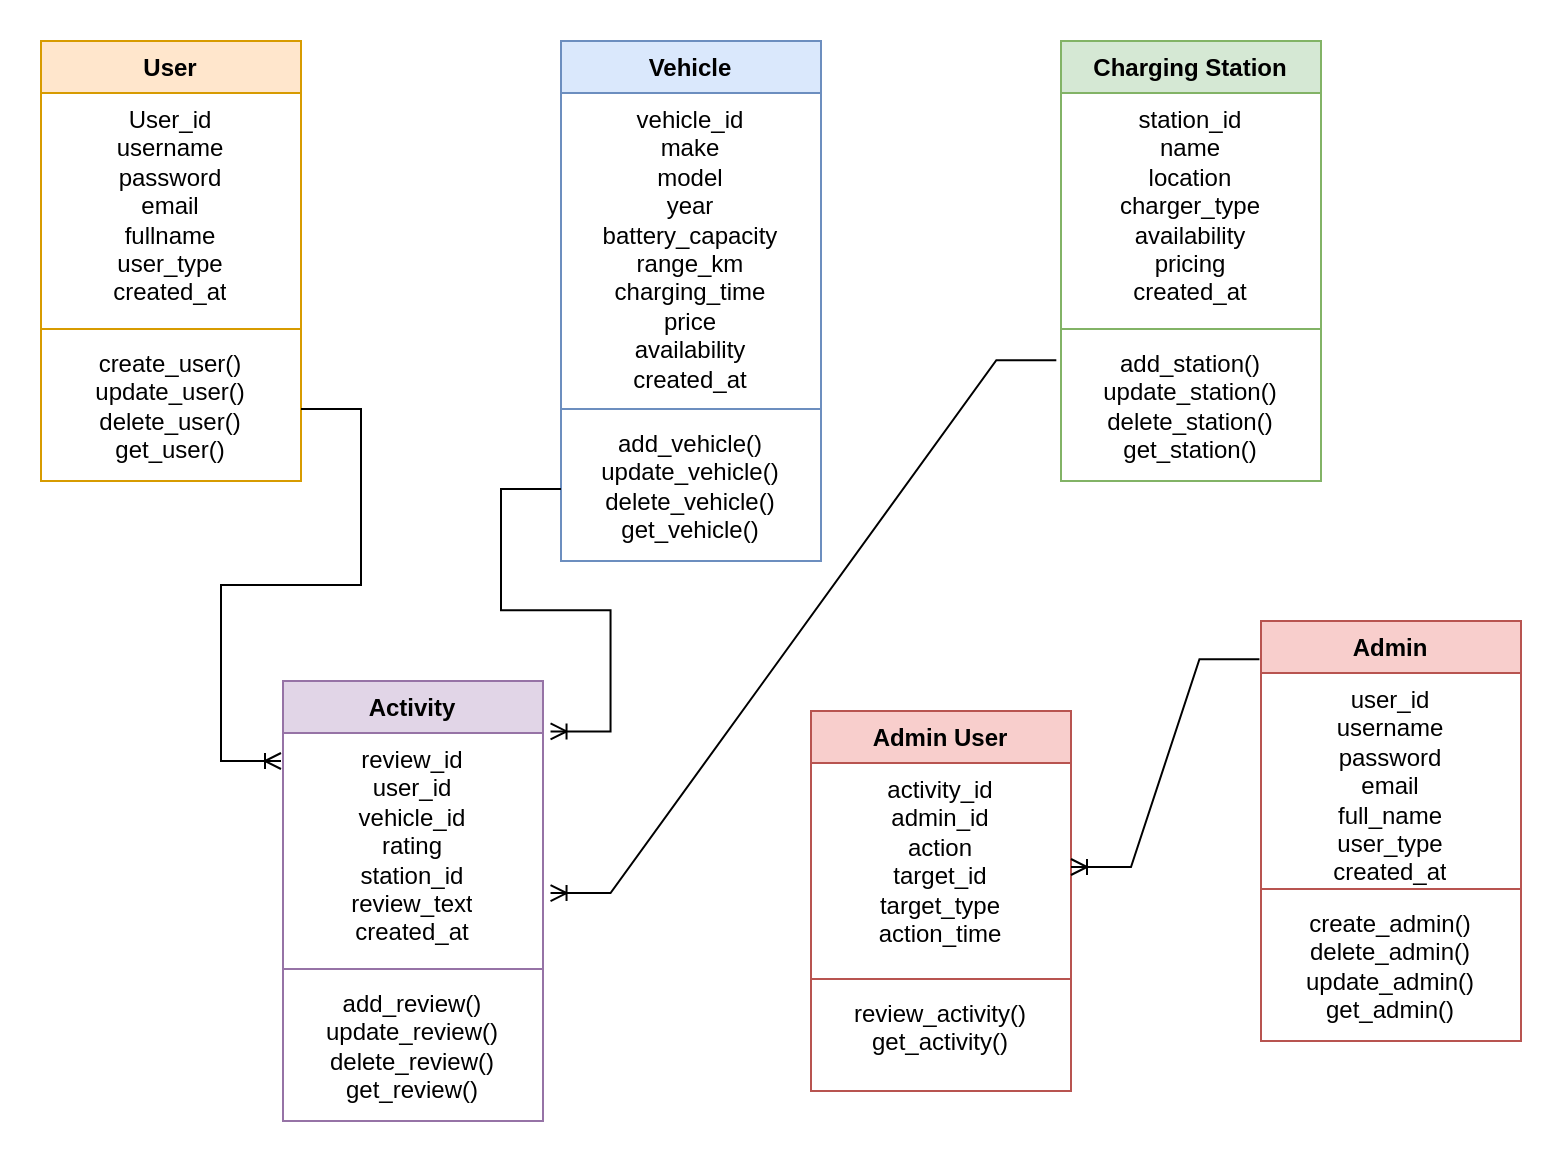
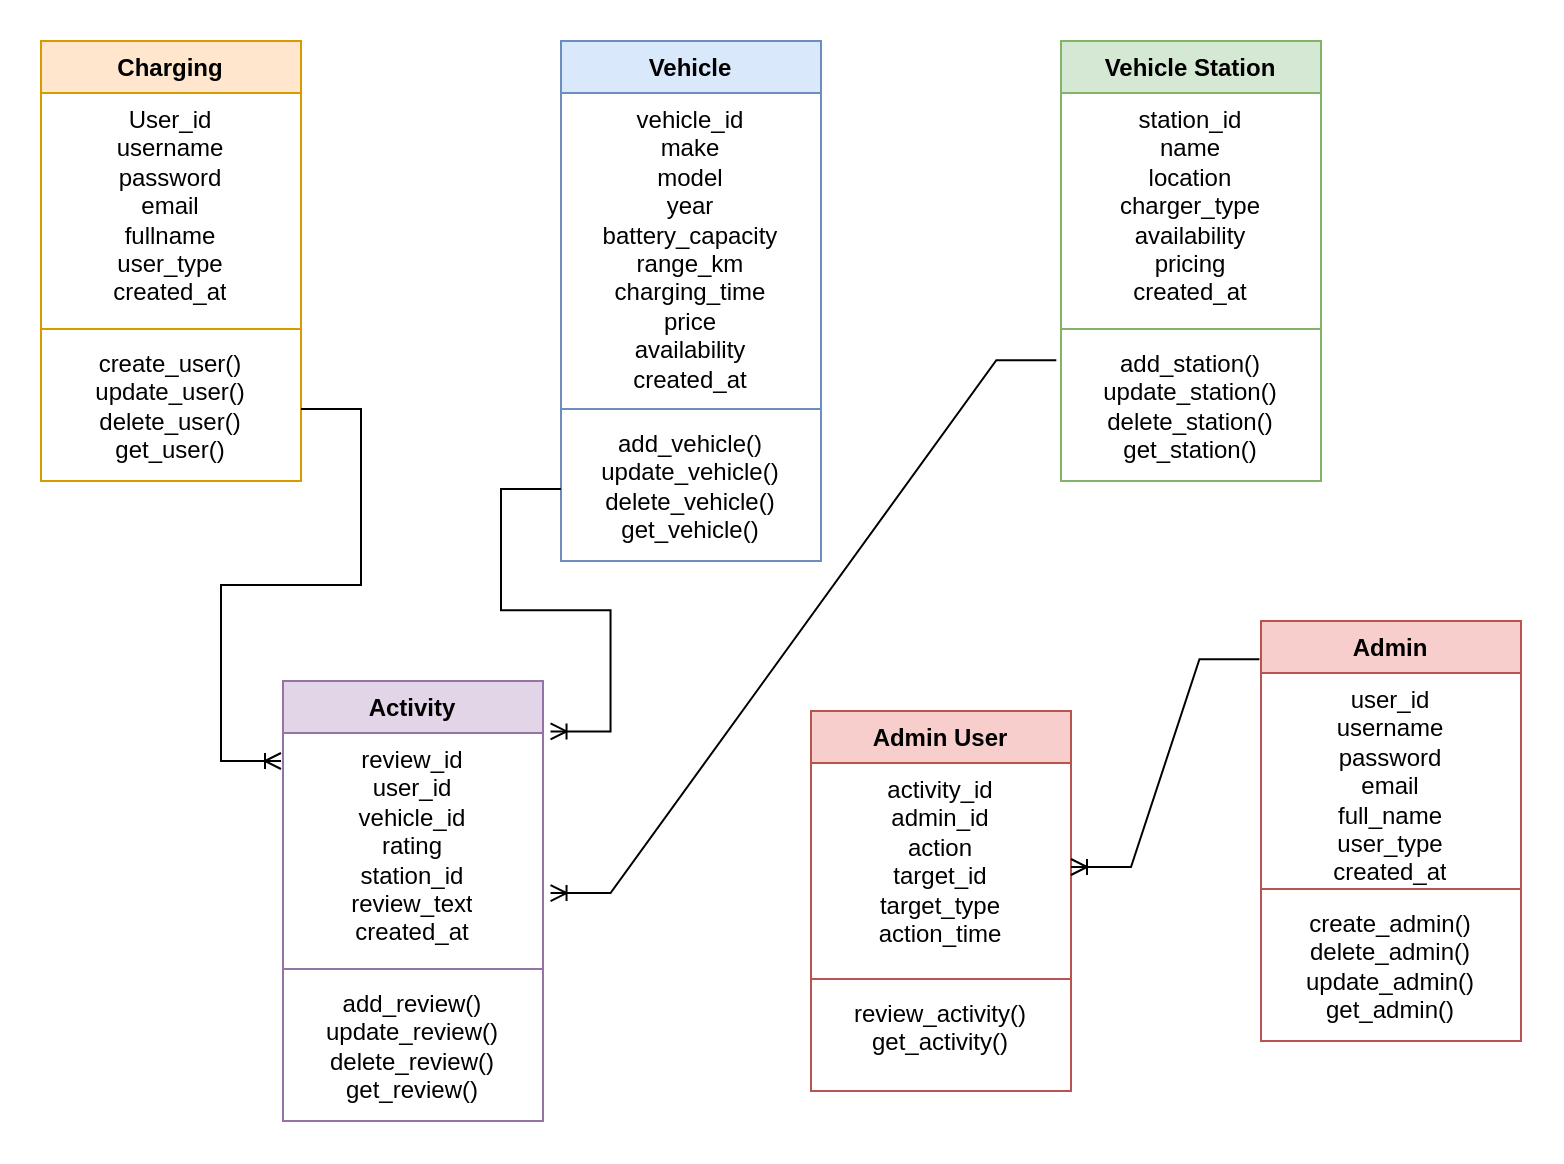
  <mxCell id="0" />
  <mxCell id="1" parent="0" />
- <mxCell id="2" value="User" style="swimlane;fontStyle=1;align=center;verticalAlign=top;childLayout=stackLayout;horizontal=1;startSize=26;horizontalStack=0;resizeParent=1;resizeParentMax=0;resizeLast=0;collapsible=1;marginBottom=0;whiteSpace=wrap;html=1;flipH=0;flipV=0;direction=east;fillColor=#ffe6cc;strokeColor=#d79b00;" vertex="1" parent="1"><mxGeometry x="20" y="20" width="130" height="220" as="geometry"><mxRectangle x="40" y="110" width="70" height="30" as="alternateBounds" /></mxGeometry></mxCell>
+ <mxCell id="2" value="Charging" style="swimlane;fontStyle=1;align=center;verticalAlign=top;childLayout=stackLayout;horizontal=1;startSize=26;horizontalStack=0;resizeParent=1;resizeParentMax=0;resizeLast=0;collapsible=1;marginBottom=0;whiteSpace=wrap;html=1;flipH=0;flipV=0;direction=east;fillColor=#ffe6cc;strokeColor=#d79b00;" vertex="1" parent="1"><mxGeometry x="20" y="20" width="130" height="220" as="geometry"><mxRectangle x="40" y="110" width="70" height="30" as="alternateBounds" /></mxGeometry></mxCell>
  <mxCell id="3" value="User_id&lt;div&gt;username&lt;/div&gt;&lt;div&gt;password&lt;/div&gt;&lt;div&gt;email&lt;/div&gt;&lt;div&gt;fullname&lt;/div&gt;&lt;div&gt;user_type&lt;/div&gt;&lt;div&gt;created_at&lt;/div&gt;" style="text;strokeColor=none;fillColor=none;align=center;verticalAlign=top;spacingLeft=4;spacingRight=4;overflow=hidden;rotatable=0;points=[[0,0.5],[1,0.5]];portConstraint=eastwest;whiteSpace=wrap;html=1;" vertex="1" parent="2"><mxGeometry y="26" width="130" height="114" as="geometry" /></mxCell>
  <mxCell id="4" value="" style="line;strokeWidth=1;fillColor=none;align=left;verticalAlign=middle;spacingTop=-1;spacingLeft=3;spacingRight=3;rotatable=0;labelPosition=right;points=[];portConstraint=eastwest;strokeColor=inherit;" vertex="1" parent="2"><mxGeometry y="140" width="130" height="8" as="geometry" /></mxCell>
  <mxCell id="5" value="create_user()&lt;div&gt;update_user()&lt;/div&gt;&lt;div&gt;delete_user()&lt;/div&gt;&lt;div&gt;get_user()&lt;/div&gt;" style="text;strokeColor=none;fillColor=none;align=center;verticalAlign=top;spacingLeft=4;spacingRight=4;overflow=hidden;rotatable=0;points=[[0,0.5],[1,0.5]];portConstraint=eastwest;whiteSpace=wrap;html=1;" vertex="1" parent="2"><mxGeometry y="148" width="130" height="72" as="geometry" /></mxCell>
  <mxCell id="6" value="Vehicle" style="swimlane;fontStyle=1;align=center;verticalAlign=top;childLayout=stackLayout;horizontal=1;startSize=26;horizontalStack=0;resizeParent=1;resizeParentMax=0;resizeLast=0;collapsible=1;marginBottom=0;whiteSpace=wrap;html=1;flipH=0;flipV=0;direction=east;fillColor=#dae8fc;strokeColor=#6c8ebf;" vertex="1" parent="1"><mxGeometry x="280" y="20" width="130" height="260" as="geometry"><mxRectangle x="40" y="110" width="70" height="30" as="alternateBounds" /></mxGeometry></mxCell>
  <mxCell id="7" value="vehicle_id&lt;div&gt;make&lt;/div&gt;&lt;div&gt;model&lt;/div&gt;&lt;div&gt;year&lt;/div&gt;&lt;div&gt;battery_capacity&lt;/div&gt;&lt;div&gt;range_km&lt;/div&gt;&lt;div&gt;charging_time&lt;/div&gt;&lt;div&gt;price&lt;/div&gt;&lt;div&gt;availability&lt;/div&gt;&lt;div&gt;created_at&lt;/div&gt;" style="text;strokeColor=none;fillColor=none;align=center;verticalAlign=top;spacingLeft=4;spacingRight=4;overflow=hidden;rotatable=0;points=[[0,0.5],[1,0.5]];portConstraint=eastwest;whiteSpace=wrap;html=1;" vertex="1" parent="6"><mxGeometry y="26" width="130" height="154" as="geometry" /></mxCell>
  <mxCell id="8" value="" style="line;strokeWidth=1;fillColor=none;align=left;verticalAlign=middle;spacingTop=-1;spacingLeft=3;spacingRight=3;rotatable=0;labelPosition=right;points=[];portConstraint=eastwest;strokeColor=inherit;" vertex="1" parent="6"><mxGeometry y="180" width="130" height="8" as="geometry" /></mxCell>
  <mxCell id="9" value="add_vehicle()&lt;div&gt;update_vehicle()&lt;/div&gt;&lt;div&gt;delete_vehicle()&lt;/div&gt;&lt;div&gt;get_vehicle()&lt;/div&gt;" style="text;strokeColor=none;fillColor=none;align=center;verticalAlign=top;spacingLeft=4;spacingRight=4;overflow=hidden;rotatable=0;points=[[0,0.5],[1,0.5]];portConstraint=eastwest;whiteSpace=wrap;html=1;" vertex="1" parent="6"><mxGeometry y="188" width="130" height="72" as="geometry" /></mxCell>
- <mxCell id="10" value="Charging Station" style="swimlane;fontStyle=1;align=center;verticalAlign=top;childLayout=stackLayout;horizontal=1;startSize=26;horizontalStack=0;resizeParent=1;resizeParentMax=0;resizeLast=0;collapsible=1;marginBottom=0;whiteSpace=wrap;html=1;flipH=0;flipV=0;direction=east;fillColor=#d5e8d4;strokeColor=#82b366;" vertex="1" parent="1"><mxGeometry x="530" y="20" width="130" height="220" as="geometry"><mxRectangle x="40" y="110" width="70" height="30" as="alternateBounds" /></mxGeometry></mxCell>
+ <mxCell id="10" value="Vehicle Station" style="swimlane;fontStyle=1;align=center;verticalAlign=top;childLayout=stackLayout;horizontal=1;startSize=26;horizontalStack=0;resizeParent=1;resizeParentMax=0;resizeLast=0;collapsible=1;marginBottom=0;whiteSpace=wrap;html=1;flipH=0;flipV=0;direction=east;fillColor=#d5e8d4;strokeColor=#82b366;" vertex="1" parent="1"><mxGeometry x="530" y="20" width="130" height="220" as="geometry"><mxRectangle x="40" y="110" width="70" height="30" as="alternateBounds" /></mxGeometry></mxCell>
  <mxCell id="11" value="station_id&lt;div&gt;name&lt;/div&gt;&lt;div&gt;location&lt;/div&gt;&lt;div&gt;charger_type&lt;/div&gt;&lt;div&gt;availability&lt;/div&gt;&lt;div&gt;pricing&lt;/div&gt;&lt;div&gt;created_at&lt;/div&gt;" style="text;strokeColor=none;fillColor=none;align=center;verticalAlign=top;spacingLeft=4;spacingRight=4;overflow=hidden;rotatable=0;points=[[0,0.5],[1,0.5]];portConstraint=eastwest;whiteSpace=wrap;html=1;" vertex="1" parent="10"><mxGeometry y="26" width="130" height="114" as="geometry" /></mxCell>
  <mxCell id="12" value="" style="line;strokeWidth=1;fillColor=none;align=left;verticalAlign=middle;spacingTop=-1;spacingLeft=3;spacingRight=3;rotatable=0;labelPosition=right;points=[];portConstraint=eastwest;strokeColor=inherit;" vertex="1" parent="10"><mxGeometry y="140" width="130" height="8" as="geometry" /></mxCell>
  <mxCell id="13" value="add_station()&lt;div&gt;update_station()&lt;/div&gt;&lt;div&gt;delete_station()&lt;/div&gt;&lt;div&gt;get_station()&lt;/div&gt;" style="text;strokeColor=none;fillColor=none;align=center;verticalAlign=top;spacingLeft=4;spacingRight=4;overflow=hidden;rotatable=0;points=[[0,0.5],[1,0.5]];portConstraint=eastwest;whiteSpace=wrap;html=1;" vertex="1" parent="10"><mxGeometry y="148" width="130" height="72" as="geometry" /></mxCell>
  <mxCell id="14" value="Activity" style="swimlane;fontStyle=1;align=center;verticalAlign=top;childLayout=stackLayout;horizontal=1;startSize=26;horizontalStack=0;resizeParent=1;resizeParentMax=0;resizeLast=0;collapsible=1;marginBottom=0;whiteSpace=wrap;html=1;flipH=0;flipV=0;direction=east;fillColor=#e1d5e7;strokeColor=#9673a6;" vertex="1" parent="1"><mxGeometry x="141" y="340" width="130" height="220" as="geometry"><mxRectangle x="40" y="110" width="70" height="30" as="alternateBounds" /></mxGeometry></mxCell>
  <mxCell id="15" value="review_id&lt;div&gt;user_id&lt;/div&gt;&lt;div&gt;vehicle_id&lt;/div&gt;&lt;div&gt;rating&lt;/div&gt;&lt;div&gt;station_id&lt;/div&gt;&lt;div&gt;review_text&lt;/div&gt;&lt;div&gt;created_at&lt;/div&gt;" style="text;strokeColor=none;fillColor=none;align=center;verticalAlign=top;spacingLeft=4;spacingRight=4;overflow=hidden;rotatable=0;points=[[0,0.5],[1,0.5]];portConstraint=eastwest;whiteSpace=wrap;html=1;" vertex="1" parent="14"><mxGeometry y="26" width="130" height="114" as="geometry" /></mxCell>
  <mxCell id="16" value="" style="line;strokeWidth=1;fillColor=none;align=left;verticalAlign=middle;spacingTop=-1;spacingLeft=3;spacingRight=3;rotatable=0;labelPosition=right;points=[];portConstraint=eastwest;strokeColor=inherit;" vertex="1" parent="14"><mxGeometry y="140" width="130" height="8" as="geometry" /></mxCell>
  <mxCell id="17" value="add_review()&lt;div&gt;update_review()&lt;/div&gt;&lt;div&gt;delete_review()&lt;/div&gt;&lt;div&gt;get_review()&lt;/div&gt;" style="text;strokeColor=none;fillColor=none;align=center;verticalAlign=top;spacingLeft=4;spacingRight=4;overflow=hidden;rotatable=0;points=[[0,0.5],[1,0.5]];portConstraint=eastwest;whiteSpace=wrap;html=1;" vertex="1" parent="14"><mxGeometry y="148" width="130" height="72" as="geometry" /></mxCell>
  <mxCell id="18" value="Admin User" style="swimlane;fontStyle=1;align=center;verticalAlign=top;childLayout=stackLayout;horizontal=1;startSize=26;horizontalStack=0;resizeParent=1;resizeParentMax=0;resizeLast=0;collapsible=1;marginBottom=0;whiteSpace=wrap;html=1;flipH=0;flipV=0;direction=east;fillColor=#f8cecc;strokeColor=#b85450;" vertex="1" parent="1"><mxGeometry x="405" y="355" width="130" height="190" as="geometry"><mxRectangle x="40" y="110" width="70" height="30" as="alternateBounds" /></mxGeometry></mxCell>
  <mxCell id="19" value="activity_id&lt;div&gt;admin_id&lt;/div&gt;&lt;div&gt;action&lt;/div&gt;&lt;div&gt;target_id&lt;/div&gt;&lt;div&gt;target_type&lt;/div&gt;&lt;div&gt;action_time&lt;/div&gt;" style="text;strokeColor=none;fillColor=none;align=center;verticalAlign=top;spacingLeft=4;spacingRight=4;overflow=hidden;rotatable=0;points=[[0,0.5],[1,0.5]];portConstraint=eastwest;whiteSpace=wrap;html=1;" vertex="1" parent="18"><mxGeometry y="26" width="130" height="104" as="geometry" /></mxCell>
  <mxCell id="20" value="" style="line;strokeWidth=1;fillColor=none;align=left;verticalAlign=middle;spacingTop=-1;spacingLeft=3;spacingRight=3;rotatable=0;labelPosition=right;points=[];portConstraint=eastwest;strokeColor=inherit;" vertex="1" parent="18"><mxGeometry y="130" width="130" height="8" as="geometry" /></mxCell>
  <mxCell id="21" value="review_activity()&lt;div&gt;get_activity()&lt;/div&gt;" style="text;strokeColor=none;fillColor=none;align=center;verticalAlign=top;spacingLeft=4;spacingRight=4;overflow=hidden;rotatable=0;points=[[0,0.5],[1,0.5]];portConstraint=eastwest;whiteSpace=wrap;html=1;" vertex="1" parent="18"><mxGeometry y="138" width="130" height="52" as="geometry" /></mxCell>
  <mxCell id="22" value="" style="edgeStyle=entityRelationEdgeStyle;fontSize=12;html=1;endArrow=ERoneToMany;rounded=0;exitX=1;exitY=0.5;exitDx=0;exitDy=0;" edge="1" parent="1" source="5"><mxGeometry width="100" height="100" relative="1" as="geometry"><mxPoint x="350" y="330" as="sourcePoint" /><mxPoint x="140" y="380" as="targetPoint" /><Array as="points"><mxPoint x="150" y="380" /><mxPoint x="150" y="380" /></Array></mxGeometry></mxCell>
  <mxCell id="23" value="" style="edgeStyle=entityRelationEdgeStyle;fontSize=12;html=1;endArrow=ERoneToMany;rounded=0;exitX=0;exitY=0.5;exitDx=0;exitDy=0;entryX=1.029;entryY=-0.007;entryDx=0;entryDy=0;entryPerimeter=0;" edge="1" parent="1" source="9" target="15"><mxGeometry width="100" height="100" relative="1" as="geometry"><mxPoint x="270" y="260" as="sourcePoint" /><mxPoint x="310" y="390" as="targetPoint" /></mxGeometry></mxCell>
  <mxCell id="24" value="" style="edgeStyle=entityRelationEdgeStyle;fontSize=12;html=1;endArrow=ERoneToMany;rounded=0;exitX=-0.018;exitY=0.161;exitDx=0;exitDy=0;exitPerimeter=0;entryX=1.029;entryY=0.702;entryDx=0;entryDy=0;entryPerimeter=0;" edge="1" parent="1" source="13" target="15"><mxGeometry width="100" height="100" relative="1" as="geometry"><mxPoint x="350" y="330" as="sourcePoint" /><mxPoint x="450" y="230" as="targetPoint" /></mxGeometry></mxCell>
  <mxCell id="25" value="Admin" style="swimlane;fontStyle=1;align=center;verticalAlign=top;childLayout=stackLayout;horizontal=1;startSize=26;horizontalStack=0;resizeParent=1;resizeParentMax=0;resizeLast=0;collapsible=1;marginBottom=0;whiteSpace=wrap;html=1;flipH=0;flipV=0;direction=east;fillColor=#f8cecc;strokeColor=#b85450;" vertex="1" parent="1"><mxGeometry x="630" y="310" width="130" height="210" as="geometry"><mxRectangle x="40" y="110" width="70" height="30" as="alternateBounds" /></mxGeometry></mxCell>
  <mxCell id="26" value="user_id&lt;div&gt;username&lt;/div&gt;&lt;div&gt;password&lt;/div&gt;&lt;div&gt;email&lt;/div&gt;&lt;div&gt;full_name&lt;/div&gt;&lt;div&gt;user_type&lt;/div&gt;&lt;div&gt;created_at&lt;/div&gt;" style="text;strokeColor=none;fillColor=none;align=center;verticalAlign=top;spacingLeft=4;spacingRight=4;overflow=hidden;rotatable=0;points=[[0,0.5],[1,0.5]];portConstraint=eastwest;whiteSpace=wrap;html=1;" vertex="1" parent="25"><mxGeometry y="26" width="130" height="104" as="geometry" /></mxCell>
  <mxCell id="27" value="" style="line;strokeWidth=1;fillColor=none;align=left;verticalAlign=middle;spacingTop=-1;spacingLeft=3;spacingRight=3;rotatable=0;labelPosition=right;points=[];portConstraint=eastwest;strokeColor=inherit;" vertex="1" parent="25"><mxGeometry y="130" width="130" height="8" as="geometry" /></mxCell>
  <mxCell id="28" value="create_admin()&lt;div&gt;delete_admin()&lt;/div&gt;&lt;div&gt;update_admin()&lt;/div&gt;&lt;div&gt;get_admin()&lt;/div&gt;" style="text;strokeColor=none;fillColor=none;align=center;verticalAlign=top;spacingLeft=4;spacingRight=4;overflow=hidden;rotatable=0;points=[[0,0.5],[1,0.5]];portConstraint=eastwest;whiteSpace=wrap;html=1;" vertex="1" parent="25"><mxGeometry y="138" width="130" height="72" as="geometry" /></mxCell>
  <mxCell id="29" value="" style="edgeStyle=entityRelationEdgeStyle;fontSize=12;html=1;endArrow=ERoneToMany;rounded=0;exitX=-0.006;exitY=0.091;exitDx=0;exitDy=0;exitPerimeter=0;" edge="1" parent="1" source="25" target="19"><mxGeometry width="100" height="100" relative="1" as="geometry"><mxPoint x="538" y="190" as="sourcePoint" /><mxPoint x="285" y="456" as="targetPoint" /></mxGeometry></mxCell>
